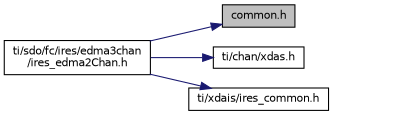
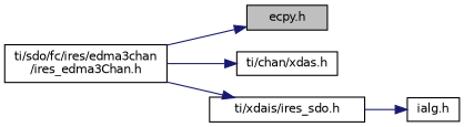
  digraph {
    rankdir=LR
    node [color=black fillcolor=white fontname=Helvetica fontsize=10 shape=record style=filled]
    edge [color=midnightblue fontname=Helvetica fontsize=10 labelfontname=Helvetica labelfontsize=10 style=solid]
-   n1 [fillcolor=grey75 fontcolor=black height=0.2 label="common.h" width=0.4]
-   n2 [height=0.2 label="ti/sdo/fc/ires/edma3chan\l/ires_edma2Chan.h" width=0.4]
+   n1 [fillcolor=grey75 fontcolor=black height=0.2 label="ecpy.h" width=0.4]
+   n2 [height=0.2 label="ti/sdo/fc/ires/edma3chan\l/ires_edma3Chan.h" width=0.4]
    n3 [height=0.2 label="ti/chan/xdas.h" width=0.4]
-   n4 [height=0.2 label="ti/xdais/ires_common.h" width=0.4]
+   n4 [height=0.2 label="ti/xdais/ires_sdo.h" width=0.4]
+   n5 [height=0.2 label="ialg.h" width=0.4]
    n2 -> n1
    n2 -> n3
    n2 -> n4
+   n4 -> n5
  }
